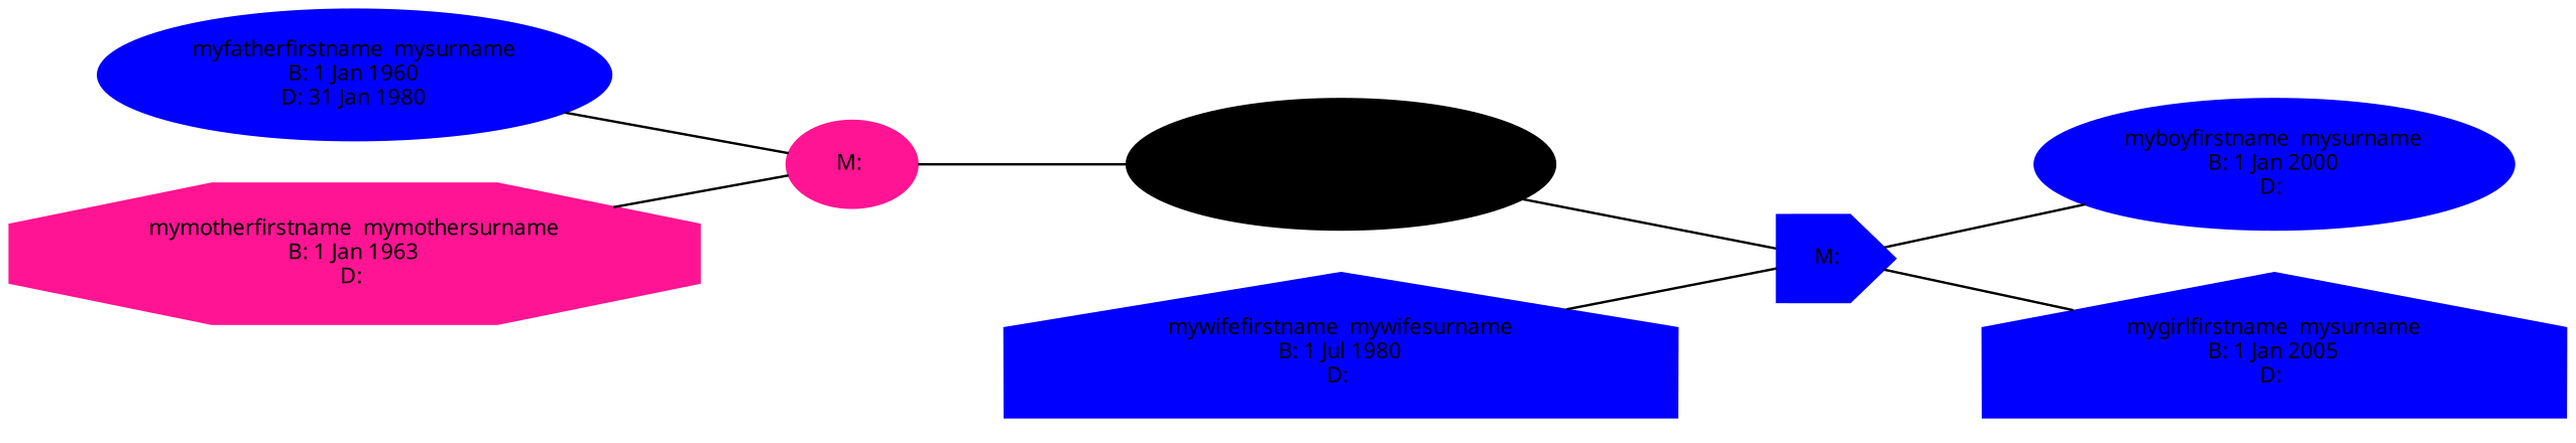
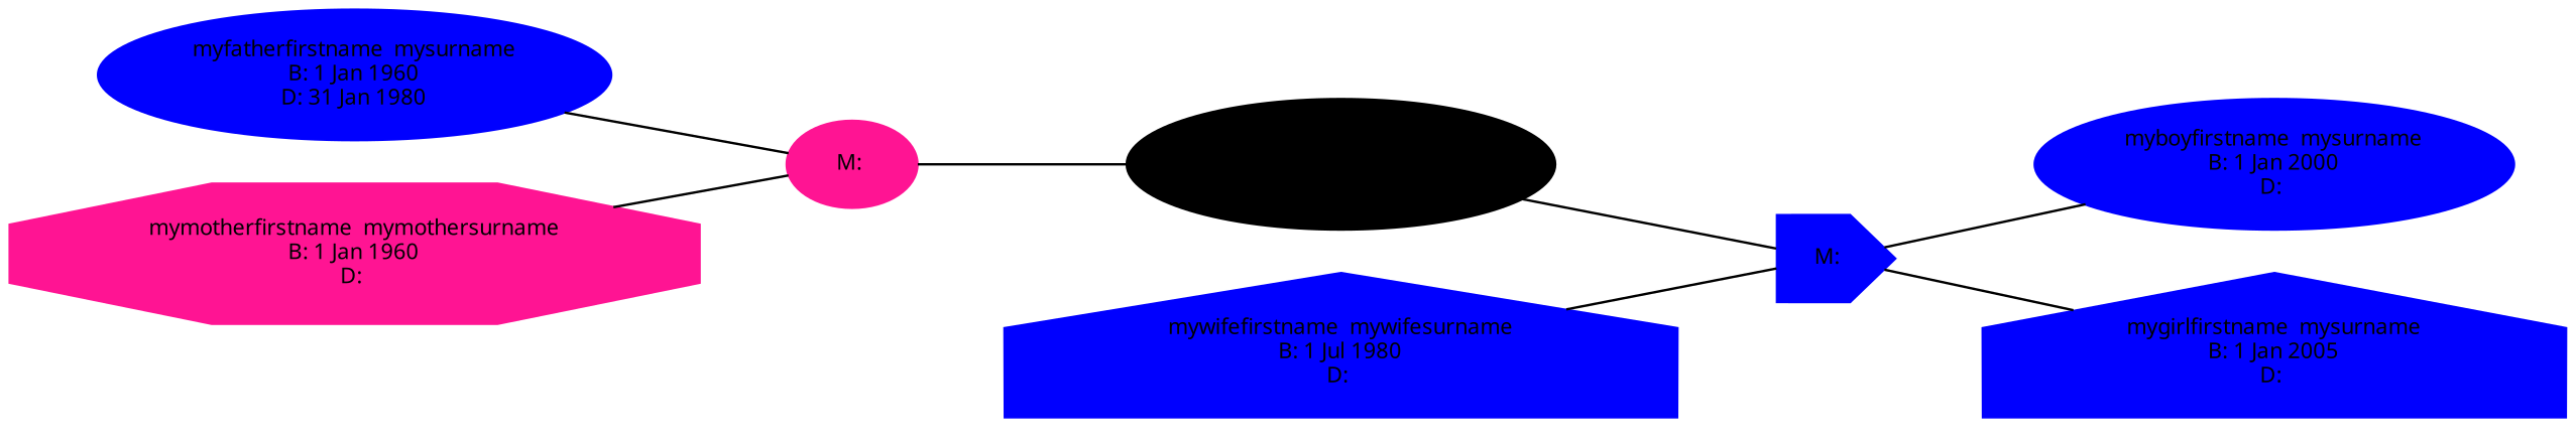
  digraph {
    bgcolor=white
    rankdir=LR
    node [color=blue fontname=verdana fontsize=9 style=filled shape=ellipse]
    edge [color=black dir=none]
    n1 [label="myboyfirstname  mysurname\nB: 1 Jan 2000\nD: "]
    n2 [label="mygirlfirstname  mysurname\nB: 1 Jan 2005\nD: " shape=house]
    n3 [label="myfatherfirstname  mysurname\nB: 1 Jan 1960\nD: 31 Jan 1980"]
    n4 [color=deeppink label="M: " orientation=270.0 ranksep=0.1]
    n5 [color=black label="myfirstname  mysurname\nB: 1 Jan 1980\nD: "]
-   n6 [color=deeppink label="mymotherfirstname  mymothersurname\nB: 1 Jan 1963\nD: " shape=octagon]
+   n6 [color=deeppink label="mymotherfirstname  mymothersurname\nB: 1 Jan 1960\nD: " shape=octagon]
    n7 [label="M: " orientation=270.0 ranksep=0.1 shape=house]
    n8 [label="mywifefirstname  mywifesurname\nB: 1 Jul 1980\nD: " shape=house]
    subgraph sub_1 {
      ordering=out
      rank=same
      n1
      n2
    }
    n1 -> n2 [style=invis]
    n3 -> n4 [weight=10]
    n4 -> n5
    n5 -> n7 [weight=10]
    n6 -> n4 [weight=10]
    n7 -> n1
    n7 -> n2
    n8 -> n7 [weight=10]
  }
